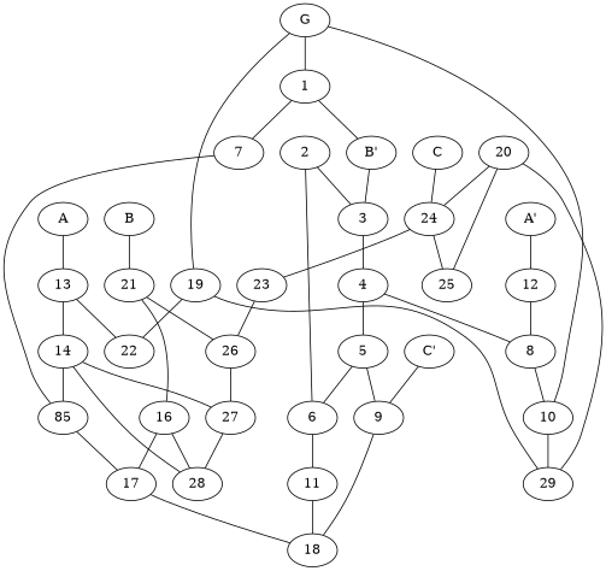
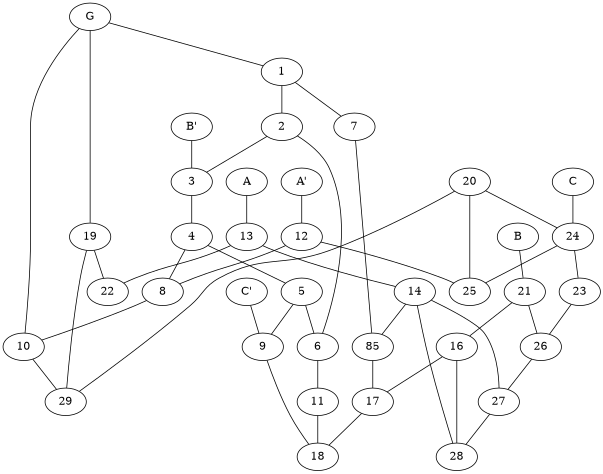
  graph {
    G
    1
    10
    19
    2
    7
    29
    22
    6
    3
    n11 [label=85]
    A
    13
    14
    28
    27
    B
    21
    16
    26
    17
    C
    24
    25
    23
    11
    4
    18
    5
    8
    9
    12
    20
    "C'"
    "B'"
    "A'"
    G -- 1
    G -- 10
    G -- 19
-   1 -- "B'"
+   1 -- 2
    1 -- 7
    10 -- 29
    19 -- 29
    19 -- 22
    2 -- 6
    2 -- 3
    7 -- n11
    6 -- 11
    3 -- 4
    n11 -- 17
    A -- 13
    13 -- 22
    13 -- 14
    14 -- n11
    14 -- 28
    14 -- 27
    27 -- 28
    B -- 21
    21 -- 16
    21 -- 26
    16 -- 28
    16 -- 17
    26 -- 27
    17 -- 18
    C -- 24
    24 -- 25
    24 -- 23
    23 -- 26
    11 -- 18
    4 -- 5
    4 -- 8
    5 -- 6
    5 -- 9
    8 -- 10
    9 -- 18
+   12 -- 25
    12 -- 8
    20 -- 29
    20 -- 24
    20 -- 25
    "C'" -- 9
    "B'" -- 3
    "A'" -- 12
  }
